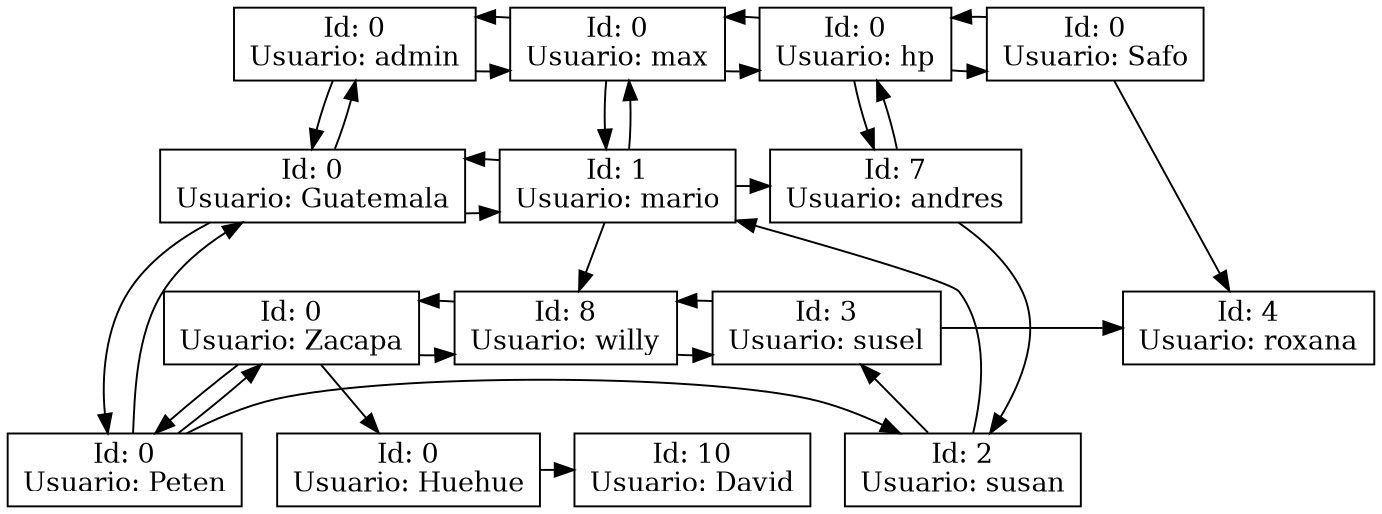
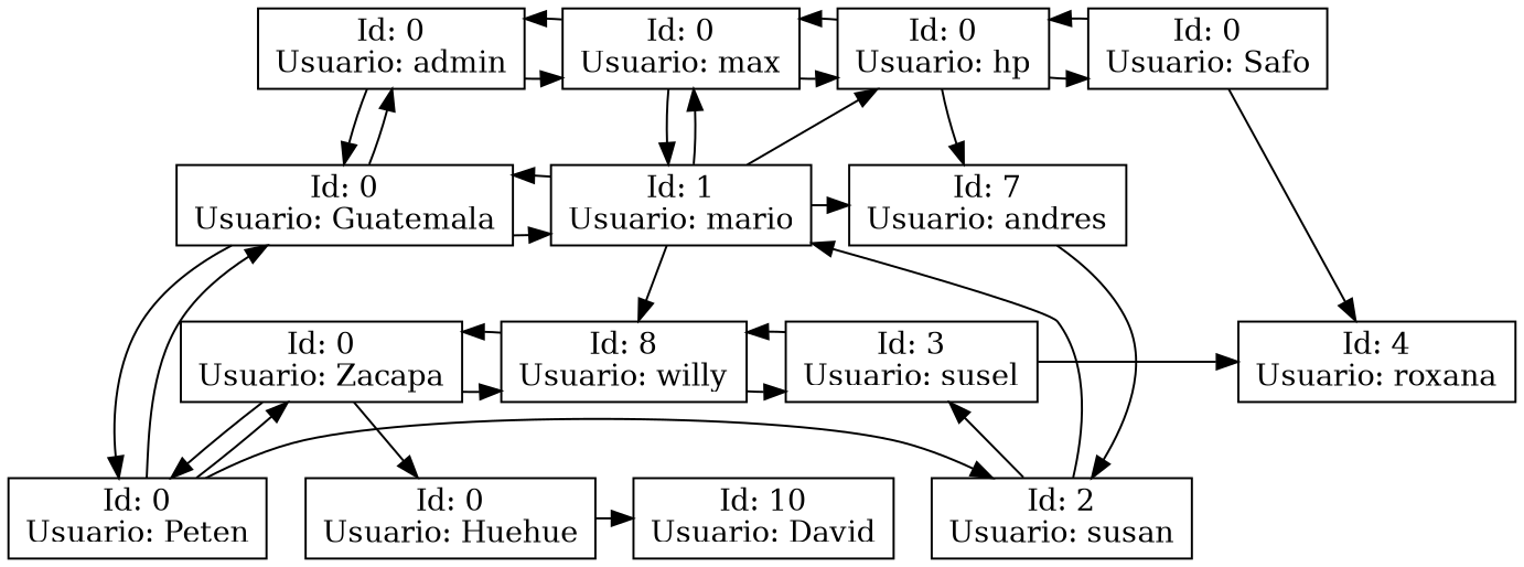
  digraph {
    node [group=1 shape=box]
    n1 [label="Id: 0\nUsuario: admin"]
    n2 [label="Id: 0\nUsuario: max"]
    n3 [label="Id: 0\nUsuario: hp"]
    n4 [label="Id: 0\nUsuario: Safo"]
    n5 [group=2 label="Id: 0\nUsuario: Guatemala"]
    n6 [group=2 label="Id: 1\nUsuario: mario"]
    n7 [group=2 label="Id: 7\nUsuario: andres"]
    n8 [group=3 label="Id: 0\nUsuario: Peten"]
    n9 [group=3 label="Id: 2\nUsuario: susan"]
    n10 [group=4 label="Id: 0\nUsuario: Zacapa"]
    n11 [group=4 label="Id: 8\nUsuario: willy"]
    n12 [group=4 label="Id: 3\nUsuario: susel"]
    n13 [group=4 label="Id: 4\nUsuario: roxana"]
    n14 [group=5 label="Id: 0\nUsuario: Huehue"]
    n15 [group=5 label="Id: 10\nUsuario: David"]
    subgraph sub_1 {
      rank=same
      n1
      n2
      n3
      n4
    }
    subgraph sub_2 {
      rank=same
      n5
      n6
      n7
    }
    subgraph sub_3 {
      rank=same
      n8
      n9
    }
    subgraph sub_4 {
      rank=same
      n10
      n11
      n12
      n13
    }
    subgraph sub_5 {
      rank=same
      n14
      n15
    }
    n1 -> n2
    n1 -> n5
    n2 -> n1
    n2 -> n3
    n2 -> n6
    n3 -> n2
    n3 -> n4
    n3 -> n7
    n4 -> n3
    n4 -> n13
    n5 -> n1
    n5 -> n6
    n5 -> n8
    n6 -> n2
    n6 -> n5
    n6 -> n7
    n6 -> n11
-   n7 -> n3
+   n6 -> n3
    n7 -> n9
    n8 -> n5
    n8 -> n9
    n8 -> n10
    n9 -> n6
    n9 -> n12
    n10 -> n8
    n10 -> n11
    n10 -> n14
    n11 -> n10
    n11 -> n12
    n12 -> n11
    n12 -> n13
    n14 -> n15
  }
